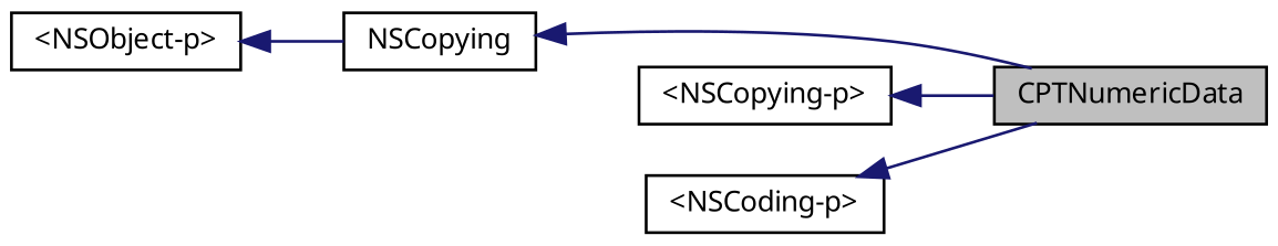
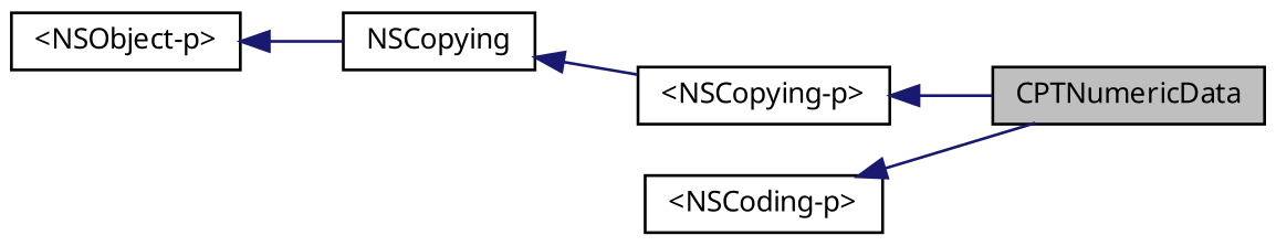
  digraph {
    fontname="Noto Sans"
    rankdir=LR
    node [color=black fontname="Noto Sans" fontsize=10 shape=record]
    edge [color=midnightblue dir=back fontname="Noto Sans" fontsize=10 labelfontname="Lucinda Grande" labelfontsize=10 style=solid]
    n1 [fillcolor=grey75 fontcolor=black height=0.2 label=CPTNumericData style=filled width=0.4]
    n2 [height=0.2 label=NSCopying width=0.4]
    n3 [height=0.2 label="\<NSObject-p\>" width=0.4]
    n4 [height=0.2 label="\<NSCopying-p\>" width=0.4]
    n5 [height=0.2 label="\<NSCoding-p\>" width=0.4]
-   n2 -> n1
+   n2 -> n4
    n3 -> n2
    n4 -> n1
    n5 -> n1
  }
